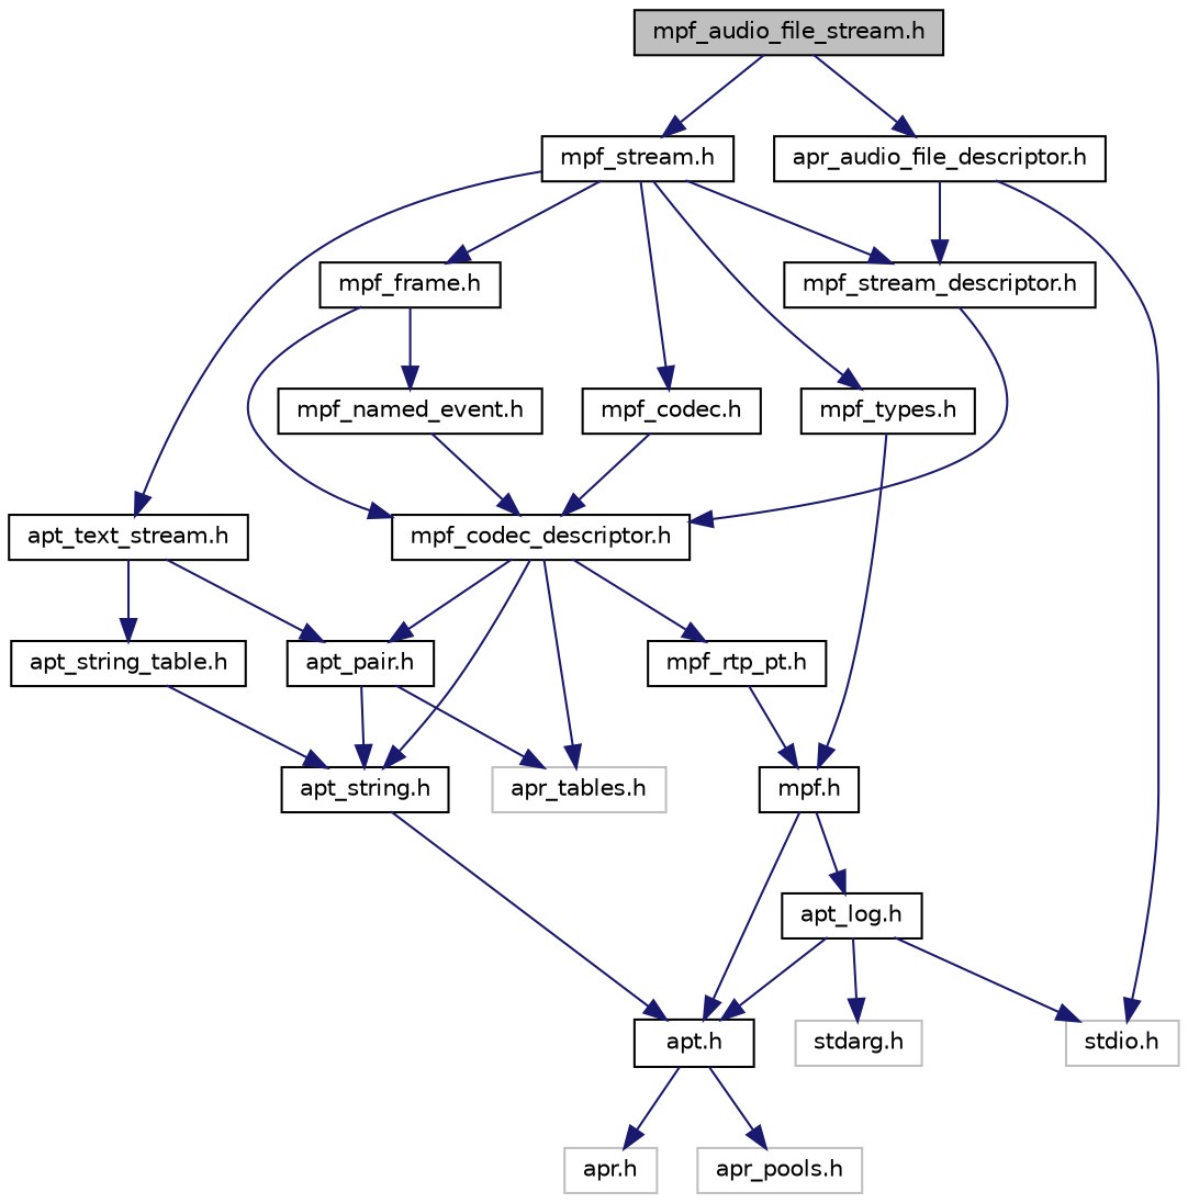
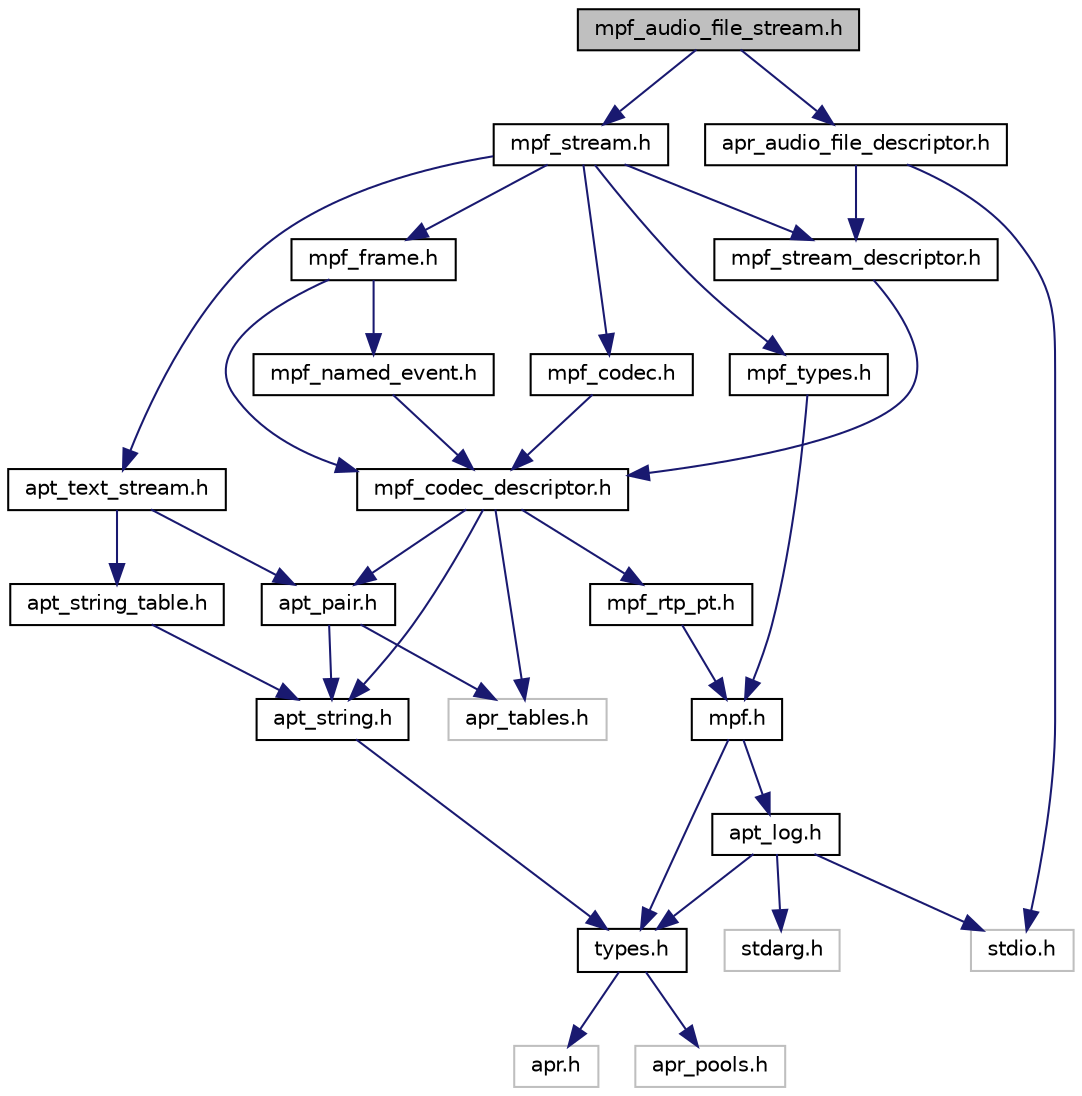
  digraph {
    node [color=black fillcolor=white fontname=Helvetica fontsize=10 shape=record style=filled]
    edge [color=midnightblue fontname=Helvetica fontsize=10 labelfontname=Helvetica labelfontsize=10 style=solid]
    n1 [fillcolor=grey75 fontcolor=black height=0.2 label="mpf_audio_file_stream.h" width=0.4]
    n2 [height=0.2 label="mpf_stream.h" width=0.4]
    n3 [height=0.2 label="apr_audio_file_descriptor.h" width=0.4]
    n4 [height=0.2 label="mpf_types.h" width=0.4]
    n5 [height=0.2 label="mpf_frame.h" width=0.4]
    n6 [height=0.2 label="mpf_stream_descriptor.h" width=0.4]
    n7 [height=0.2 label="mpf_codec.h" width=0.4]
    n8 [height=0.2 label="apt_text_stream.h" width=0.4]
    n9 [color=grey75 height=0.2 label="stdio.h" width=0.4]
    n10 [height=0.2 label="mpf.h" width=0.4]
    n11 [height=0.2 label="mpf_codec_descriptor.h" width=0.4]
    n12 [height=0.2 label="mpf_named_event.h" width=0.4]
    n13 [height=0.2 label="apt_pair.h" width=0.4]
    n14 [height=0.2 label="apt_string_table.h" width=0.4]
-   n15 [height=0.2 label="apt.h" width=0.4]
+   n15 [height=0.2 label="types.h" width=0.4]
    n16 [height=0.2 label="apt_log.h" width=0.4]
    n17 [color=grey75 height=0.2 label="apr.h" width=0.4]
    n18 [color=grey75 height=0.2 label="apr_pools.h" width=0.4]
    n19 [color=grey75 height=0.2 label="stdarg.h" width=0.4]
    n20 [color=grey75 height=0.2 label="apr_tables.h" width=0.4]
    n21 [height=0.2 label="apt_string.h" width=0.4]
    n22 [height=0.2 label="mpf_rtp_pt.h" width=0.4]
    n1 -> n2
    n1 -> n3
    n2 -> n4
    n2 -> n5
    n2 -> n6
    n2 -> n7
    n2 -> n8
    n3 -> n6
    n3 -> n9
    n4 -> n10
    n5 -> n11
    n5 -> n12
    n6 -> n11
    n7 -> n11
    n8 -> n13
    n8 -> n14
    n10 -> n15
    n10 -> n16
    n11 -> n13
    n11 -> n20
    n11 -> n21
    n11 -> n22
    n12 -> n11
    n13 -> n20
    n13 -> n21
    n14 -> n21
    n15 -> n17
    n15 -> n18
    n16 -> n9
    n16 -> n15
    n16 -> n19
    n21 -> n15
    n22 -> n10
  }
